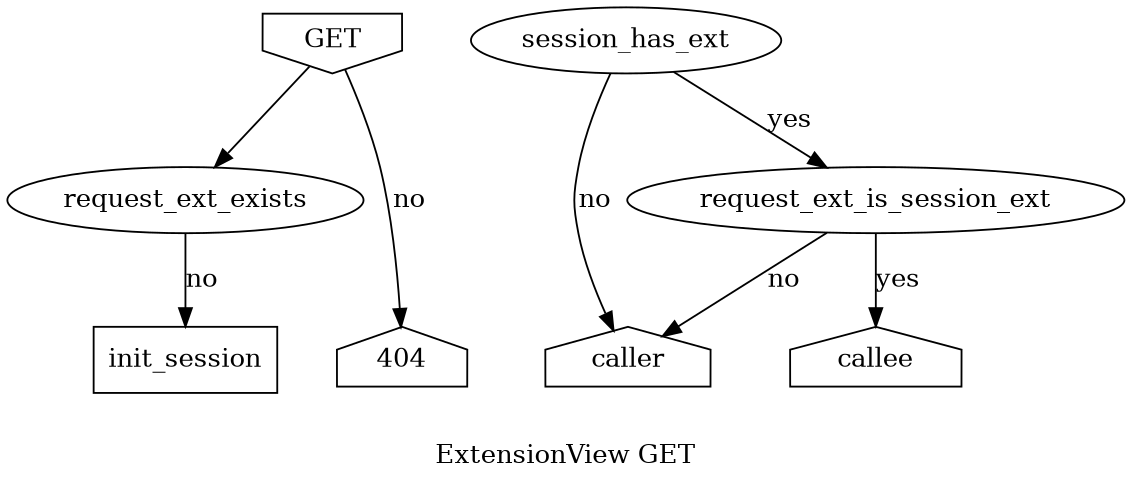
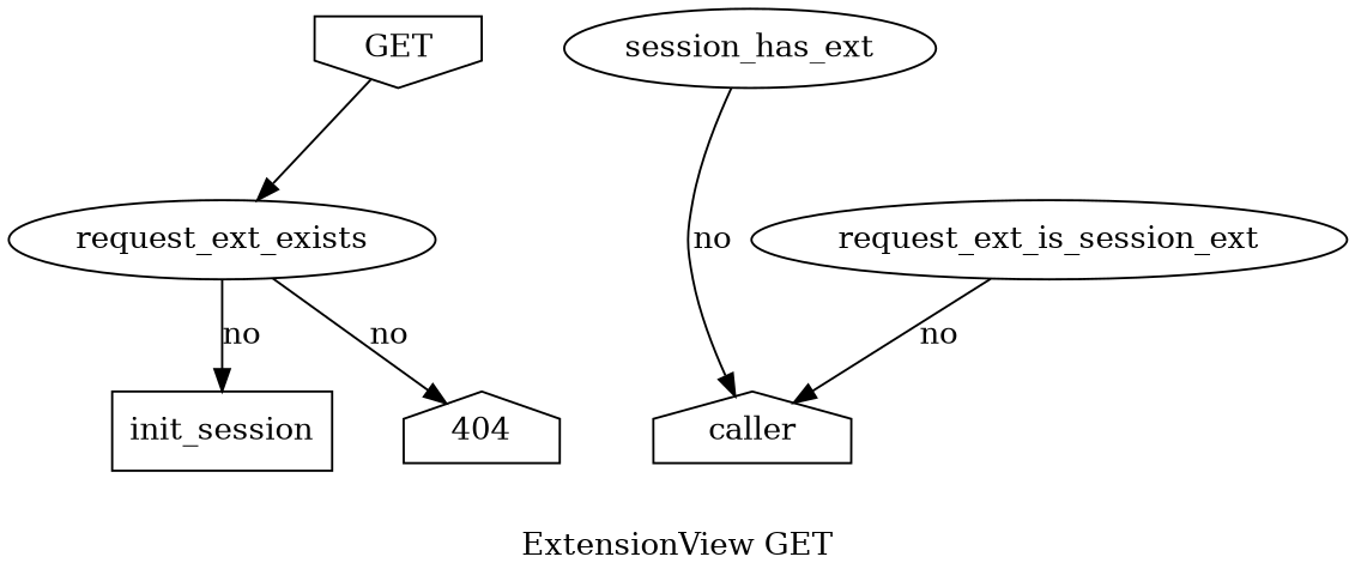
  digraph {
    label="ExtensionView GET"
    GET [shape=invhouse]
    request_ext_exists
    404 [shape=house]
    init_session [shape=box]
    caller [shape=house]
-   callee [shape=house]
    session_has_ext
    request_ext_is_session_ext
    GET -> request_ext_exists
-   GET -> 404 [label=no]
+   request_ext_exists -> 404 [label=no]
    request_ext_exists -> init_session [label=no]
    session_has_ext -> caller [label=no]
-   session_has_ext -> request_ext_is_session_ext [label=yes]
    request_ext_is_session_ext -> caller [label=no]
-   request_ext_is_session_ext -> callee [label=yes]
  }
